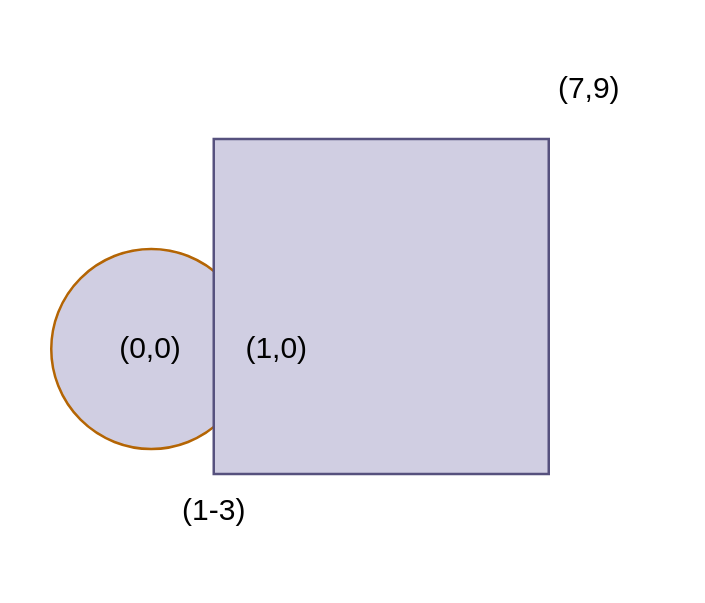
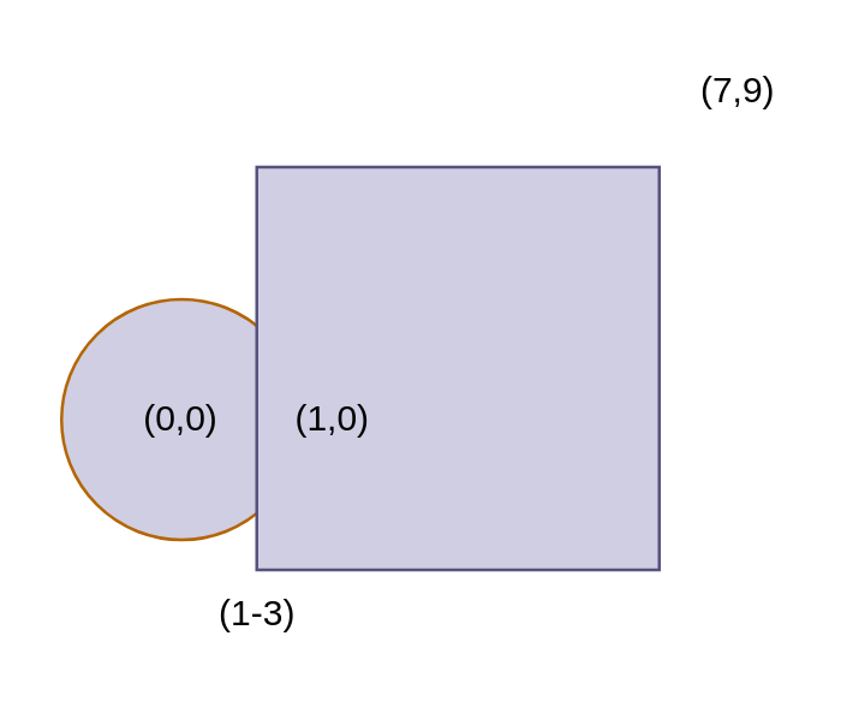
  <mxCell id="0" />
  <mxCell id="1" parent="0" />
  <mxCell id="2" value="(0,0)" style="ellipse;whiteSpace=wrap;html=1;aspect=fixed;fillColor=#d0cee2;strokeColor=#b46504;" vertex="1" parent="1"><mxGeometry x="20" y="99" width="80" height="80" as="geometry" /></mxCell>
  <mxCell id="3" value="" style="whiteSpace=wrap;html=1;aspect=fixed;fillColor=#d0cee2;strokeColor=#56517e;" vertex="1" parent="1"><mxGeometry x="85" y="55" width="134" height="134" as="geometry" /></mxCell>
  <mxCell id="4" value="(1-3)" style="text;html=1;align=center;verticalAlign=middle;resizable=0;points=[];autosize=1;strokeColor=none;fillColor=none;" vertex="1" parent="1"><mxGeometry x="60" y="189" width="50" height="30" as="geometry" /></mxCell>
  <mxCell id="5" value="(1,0)" style="text;html=1;align=center;verticalAlign=middle;resizable=0;points=[];autosize=1;strokeColor=none;fillColor=none;" vertex="1" parent="1"><mxGeometry x="85" y="124" width="50" height="30" as="geometry" /></mxCell>
- <mxCell id="6" value="(7,9)" style="text;html=1;align=center;verticalAlign=middle;resizable=0;points=[];autosize=1;strokeColor=none;fillColor=none;" vertex="1" parent="1"><mxGeometry x="210" y="20" width="50" height="30" as="geometry" /></mxCell>
+ <mxCell id="6" value="(7,9)" style="text;html=1;align=center;verticalAlign=middle;resizable=0;points=[];autosize=1;strokeColor=none;fillColor=none;" vertex="1" parent="1"><mxGeometry x="220" y="15" width="50" height="30" as="geometry" /></mxCell>
